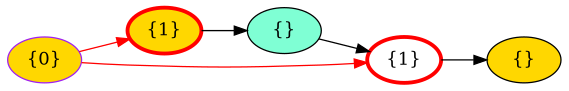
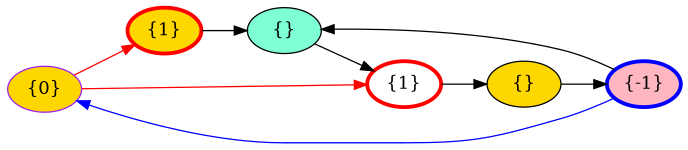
  digraph {
    rankdir=LR
    node [fixedsize=true shape=ellipse style=filled fillcolor=gold]
    n1 [color=purple height=0.5 label="{0}" width=0.8]
    n2 [color=red height=0.5 label="{1}" penwidth=3 width=0.8]
    n3 [color=red height=0.5 label="{1}" penwidth=3 width=0.8 fillcolor=white]
    n4 [height=0.5 label="{}" width=0.8 fillcolor=aquamarine]
    n5 [height=0.5 label="{}" width=0.8]
+   n6 [color=blue height=0.5 label="{-1}" penwidth=3 width=0.8 fillcolor=lightpink]
    n1 -> n2 [color=red]
    n1 -> n3 [color=red]
    n2 -> n4
    n3 -> n5
    n4 -> n3
+   n5 -> n6
+   n6 -> n1 [color=blue]
+   n6 -> n4
  }
